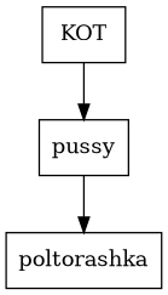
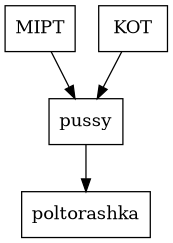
  digraph {
    node [shape=record]
+   n1 [label="{MIPT}"]
    n2 [label="{pussy}"]
    n3 [label="{poltorashka}"]
    n4 [label="{KOT}"]
+   n1 -> n2
    n2 -> n3
    n4 -> n2
  }
